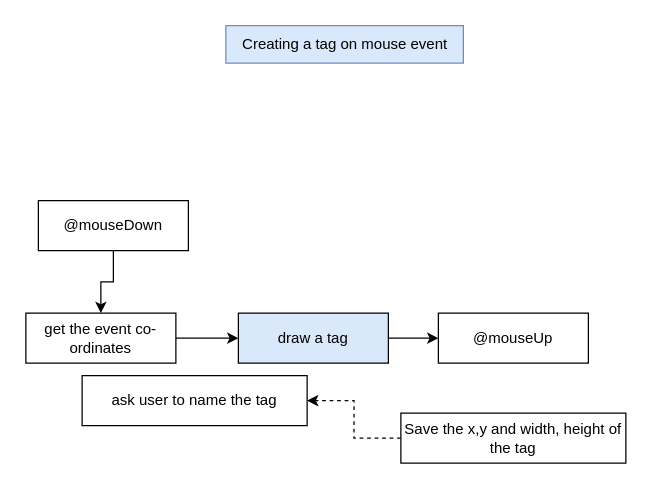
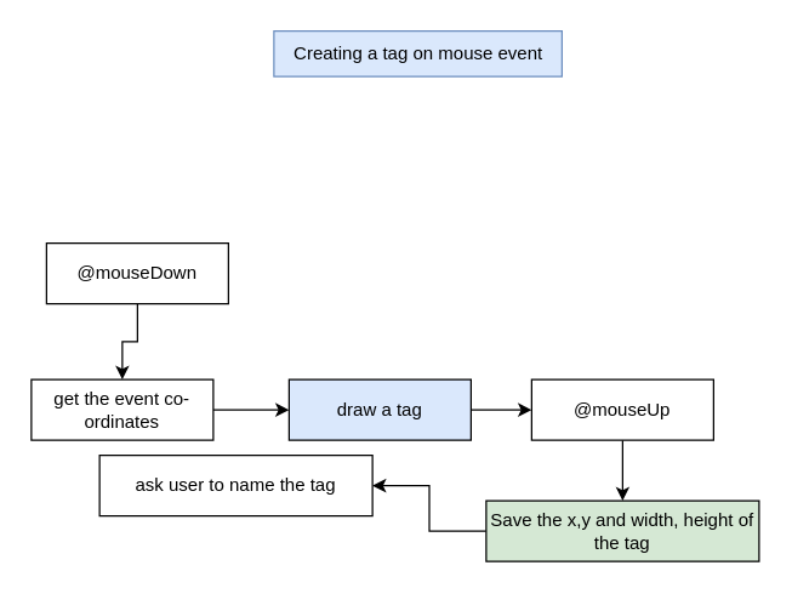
  <mxCell id="0" />
  <mxCell id="1" parent="0" />
  <mxCell id="2" style="edgeStyle=orthogonalEdgeStyle;rounded=0;orthogonalLoop=1;jettySize=auto;html=1;" edge="1" parent="1" source="3" target="5"><mxGeometry relative="1" as="geometry" /></mxCell>
  <mxCell id="3" value="@mouseDown" style="rounded=0;whiteSpace=wrap;html=1;" vertex="1" parent="1"><mxGeometry x="30" y="160" width="120" height="40" as="geometry" /></mxCell>
  <mxCell id="4" style="edgeStyle=orthogonalEdgeStyle;rounded=0;orthogonalLoop=1;jettySize=auto;html=1;" edge="1" parent="1" source="5" target="7"><mxGeometry relative="1" as="geometry" /></mxCell>
  <mxCell id="5" value="get the event co-ordinates" style="rounded=0;whiteSpace=wrap;html=1;" vertex="1" parent="1"><mxGeometry x="20" y="250" width="120" height="40" as="geometry" /></mxCell>
  <mxCell id="6" style="edgeStyle=orthogonalEdgeStyle;rounded=0;orthogonalLoop=1;jettySize=auto;html=1;entryX=0;entryY=0.5;entryDx=0;entryDy=0;" edge="1" parent="1" source="7" target="9"><mxGeometry relative="1" as="geometry" /></mxCell>
  <mxCell id="7" value="draw a tag" style="rounded=0;whiteSpace=wrap;html=1;fillColor=#dae8fc;" vertex="1" parent="1"><mxGeometry x="190" y="250" width="120" height="40" as="geometry" /></mxCell>
+ <mxCell id="8" value="" style="edgeStyle=orthogonalEdgeStyle;rounded=0;orthogonalLoop=1;jettySize=auto;html=1;" edge="1" parent="1" source="9" target="11"><mxGeometry relative="1" as="geometry" /></mxCell>
  <mxCell id="9" value="@mouseUp" style="rounded=0;whiteSpace=wrap;html=1;" vertex="1" parent="1"><mxGeometry x="350" y="250" width="120" height="40" as="geometry" /></mxCell>
- <mxCell id="10" style="edgeStyle=orthogonalEdgeStyle;rounded=0;orthogonalLoop=1;jettySize=auto;html=1;entryX=1;entryY=0.5;entryDx=0;entryDy=0;dashed=1;" edge="1" parent="1" source="11" target="12"><mxGeometry relative="1" as="geometry" /></mxCell>
- <mxCell id="11" value="Save the x,y and width, height of the tag" style="rounded=0;whiteSpace=wrap;html=1;" vertex="1" parent="1"><mxGeometry x="320" y="330" width="180" height="40" as="geometry" /></mxCell>
+ <mxCell id="10" style="edgeStyle=orthogonalEdgeStyle;rounded=0;orthogonalLoop=1;jettySize=auto;html=1;entryX=1;entryY=0.5;entryDx=0;entryDy=0;" edge="1" parent="1" source="11" target="12"><mxGeometry relative="1" as="geometry" /></mxCell>
+ <mxCell id="11" value="Save the x,y and width, height of the tag" style="rounded=0;whiteSpace=wrap;html=1;fillColor=#d5e8d4;" vertex="1" parent="1"><mxGeometry x="320" y="330" width="180" height="40" as="geometry" /></mxCell>
  <mxCell id="12" value="ask user to name the tag" style="rounded=0;whiteSpace=wrap;html=1;" vertex="1" parent="1"><mxGeometry x="65" y="300" width="180" height="40" as="geometry" /></mxCell>
  <mxCell id="13" value="Creating a tag on mouse event" style="text;html=1;align=center;verticalAlign=middle;resizable=0;points=[];autosize=1;strokeColor=#6c8ebf;fillColor=#dae8fc;" vertex="1" parent="1"><mxGeometry x="180" y="20" width="190" height="30" as="geometry" /></mxCell>
